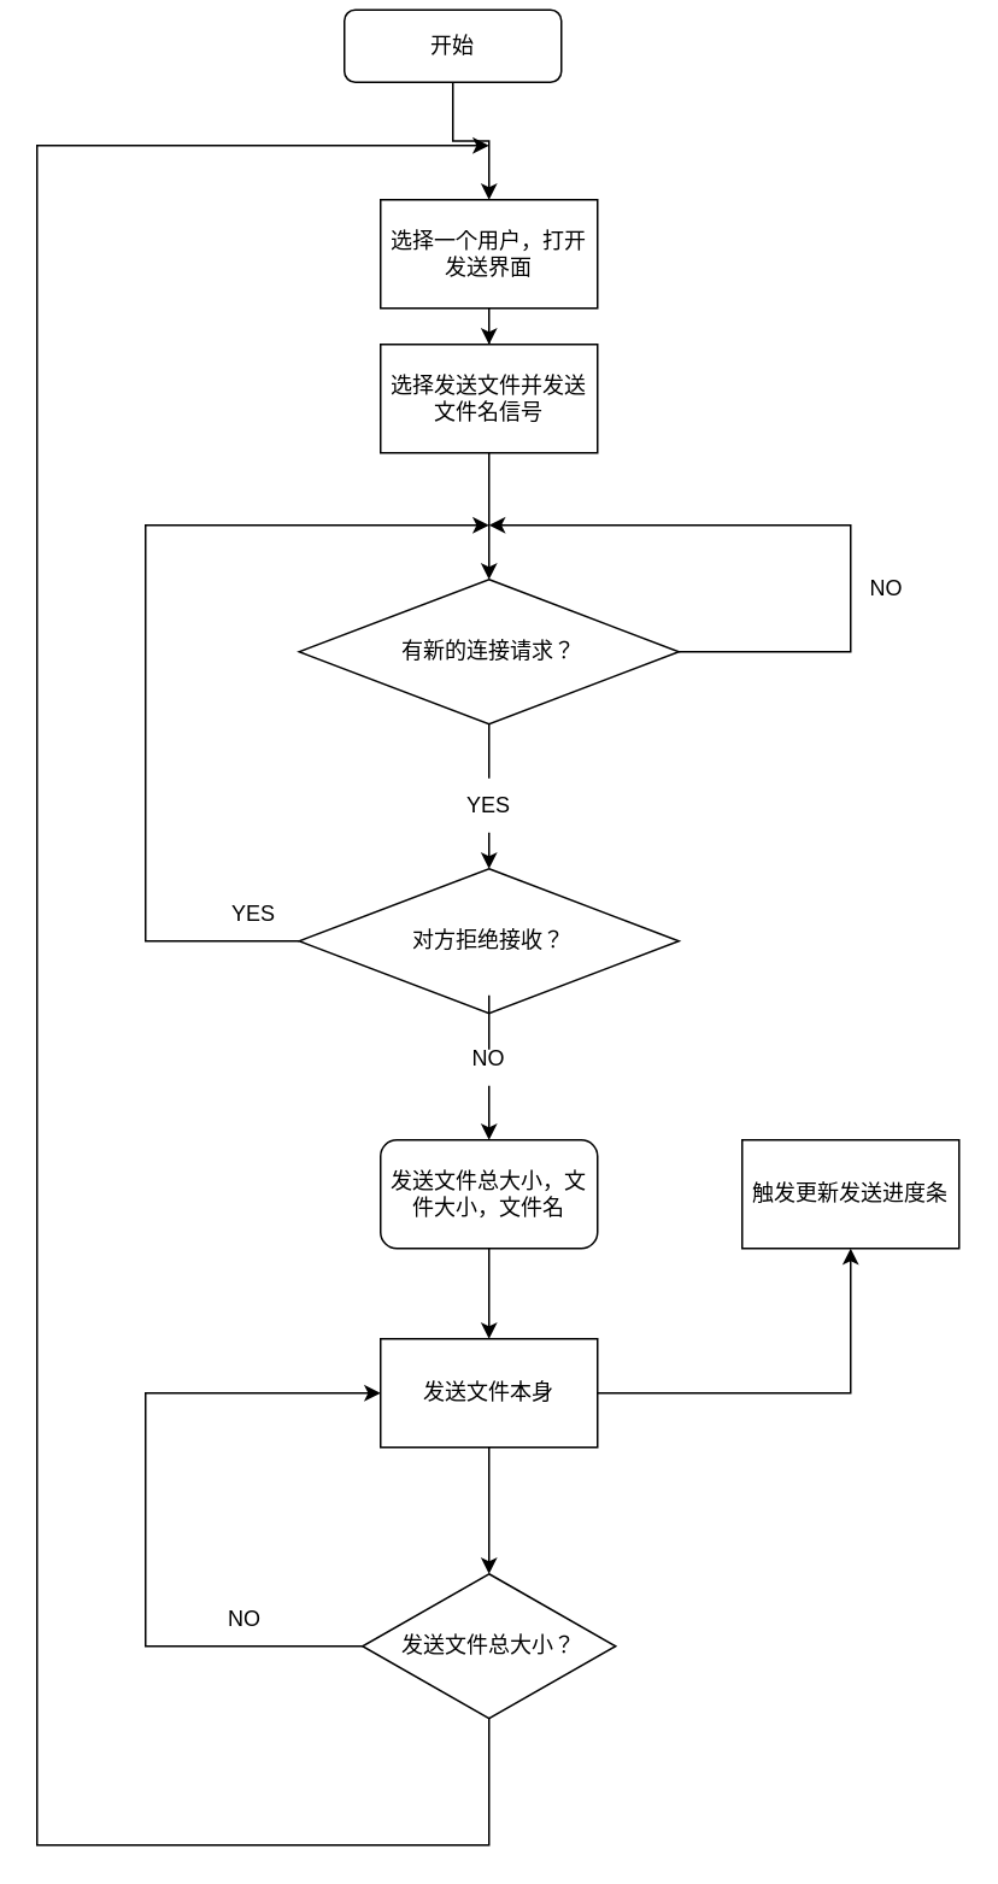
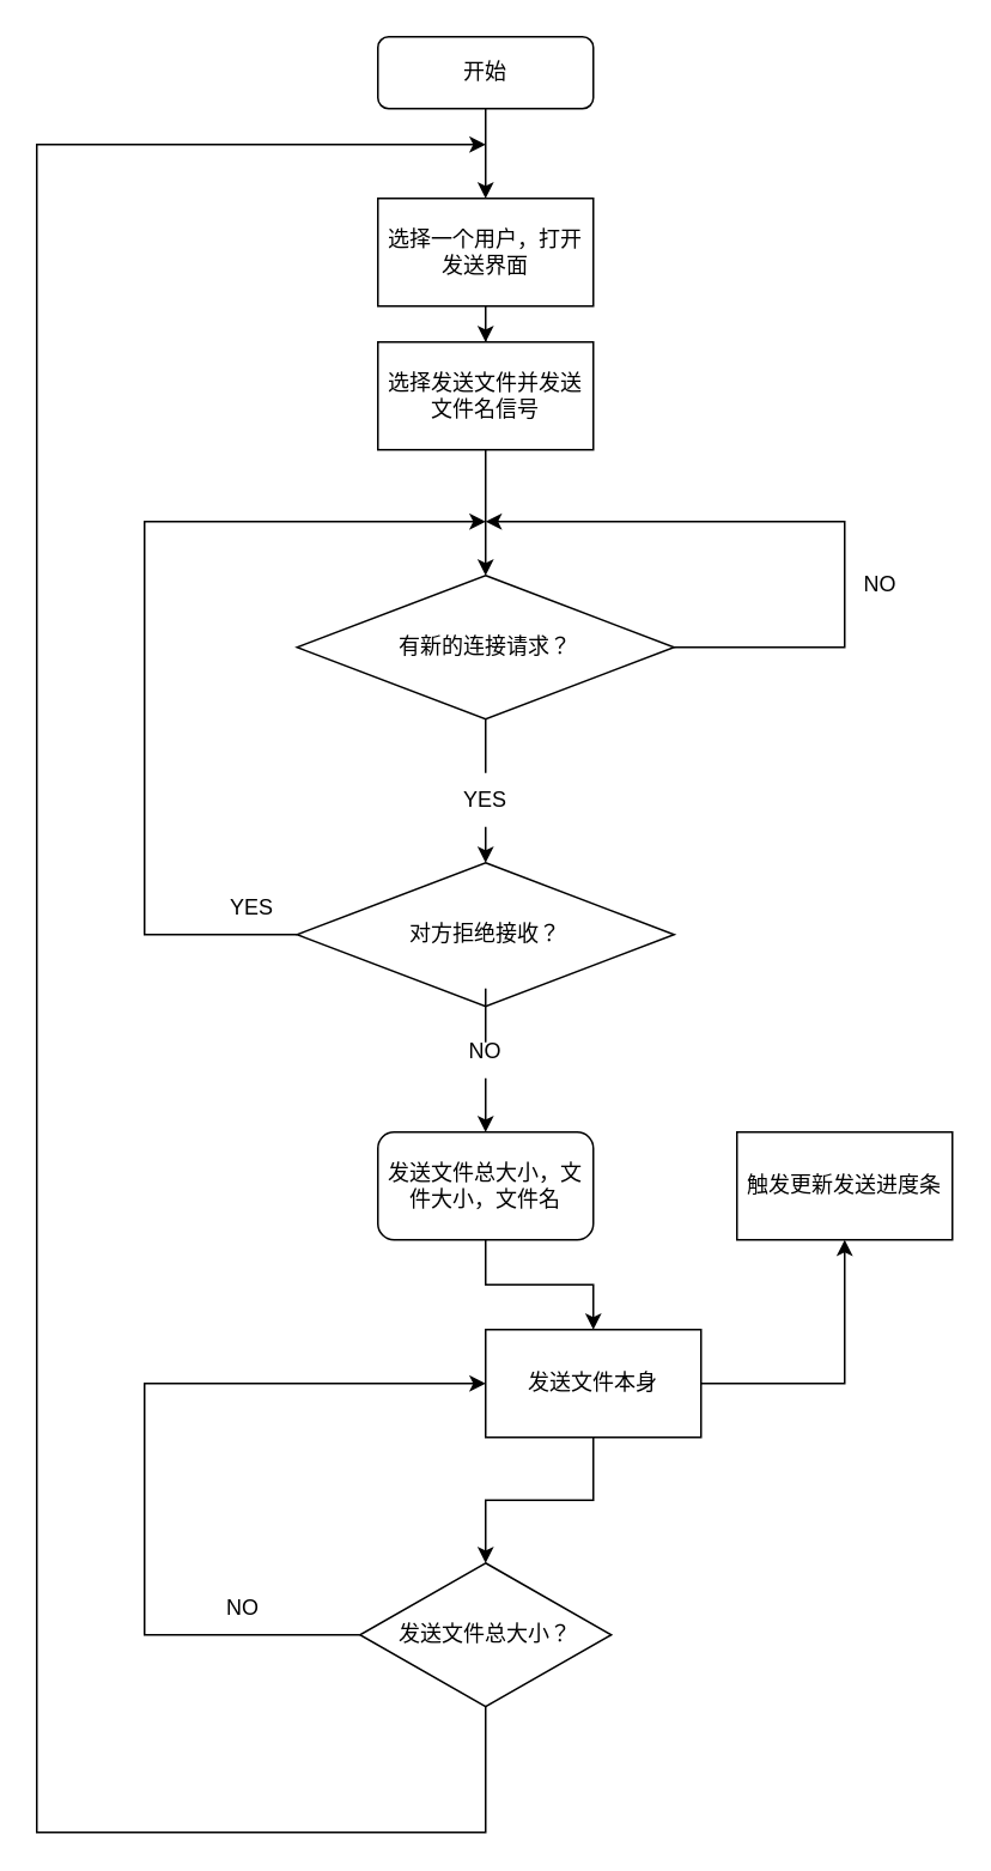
  <mxCell id="0" />
  <mxCell id="1" parent="0" />
  <mxCell id="2" style="edgeStyle=orthogonalEdgeStyle;rounded=0;orthogonalLoop=1;jettySize=auto;html=1;entryX=0.5;entryY=0;entryDx=0;entryDy=0;" parent="1" source="3" target="5" edge="1"><mxGeometry relative="1" as="geometry" /></mxCell>
- <mxCell id="3" value="开始" style="rounded=1;whiteSpace=wrap;html=1;fontSize=12;glass=0;strokeWidth=1;shadow=0;" parent="1" vertex="1"><mxGeometry x="190" y="5" width="120" height="40" as="geometry" /></mxCell>
+ <mxCell id="3" value="开始" style="rounded=1;whiteSpace=wrap;html=1;fontSize=12;glass=0;strokeWidth=1;shadow=0;" parent="1" vertex="1"><mxGeometry x="210" y="20" width="120" height="40" as="geometry" /></mxCell>
  <mxCell id="4" value="" style="edgeStyle=orthogonalEdgeStyle;rounded=0;orthogonalLoop=1;jettySize=auto;html=1;" parent="1" source="5" target="7" edge="1"><mxGeometry relative="1" as="geometry" /></mxCell>
  <mxCell id="5" value="选择一个用户，打开发送界面" style="rounded=0;whiteSpace=wrap;html=1;" parent="1" vertex="1"><mxGeometry x="210" y="110" width="120" height="60" as="geometry" /></mxCell>
  <mxCell id="6" value="" style="edgeStyle=orthogonalEdgeStyle;rounded=0;orthogonalLoop=1;jettySize=auto;html=1;" parent="1" source="7" target="10" edge="1"><mxGeometry relative="1" as="geometry" /></mxCell>
  <mxCell id="7" value="选择发送文件并发送文件名信号" style="rounded=0;whiteSpace=wrap;html=1;" parent="1" vertex="1"><mxGeometry x="210" y="190" width="120" height="60" as="geometry" /></mxCell>
  <mxCell id="8" value="" style="edgeStyle=orthogonalEdgeStyle;rounded=0;orthogonalLoop=1;jettySize=auto;html=1;startArrow=none;" parent="1" source="26" target="13" edge="1"><mxGeometry relative="1" as="geometry"><Array as="points"><mxPoint x="270" y="460" /><mxPoint x="270" y="460" /></Array></mxGeometry></mxCell>
  <mxCell id="9" style="edgeStyle=orthogonalEdgeStyle;rounded=0;orthogonalLoop=1;jettySize=auto;html=1;" parent="1" source="10" edge="1"><mxGeometry relative="1" as="geometry"><mxPoint x="270" y="290" as="targetPoint" /><Array as="points"><mxPoint x="470" y="360" /><mxPoint x="470" y="290" /></Array></mxGeometry></mxCell>
  <mxCell id="10" value="有新的连接请求？" style="rhombus;whiteSpace=wrap;html=1;rounded=0;" parent="1" vertex="1"><mxGeometry x="165" y="320" width="210" height="80" as="geometry" /></mxCell>
  <mxCell id="11" style="edgeStyle=orthogonalEdgeStyle;rounded=0;orthogonalLoop=1;jettySize=auto;html=1;" parent="1" source="13" edge="1"><mxGeometry relative="1" as="geometry"><mxPoint x="270" y="290" as="targetPoint" /><Array as="points"><mxPoint x="80" y="520" /><mxPoint x="80" y="290" /></Array></mxGeometry></mxCell>
  <mxCell id="12" style="edgeStyle=orthogonalEdgeStyle;rounded=0;orthogonalLoop=1;jettySize=auto;html=1;entryX=0.5;entryY=0;entryDx=0;entryDy=0;startArrow=none;" parent="1" source="28" target="15" edge="1"><mxGeometry relative="1" as="geometry"><mxPoint x="270" y="610" as="targetPoint" /></mxGeometry></mxCell>
  <mxCell id="13" value="对方拒绝接收？" style="rhombus;whiteSpace=wrap;html=1;rounded=0;" parent="1" vertex="1"><mxGeometry x="165" y="480" width="210" height="80" as="geometry" /></mxCell>
  <mxCell id="14" style="edgeStyle=orthogonalEdgeStyle;rounded=0;orthogonalLoop=1;jettySize=auto;html=1;entryX=0.5;entryY=0;entryDx=0;entryDy=0;" edge="1" parent="1" source="15" target="19"><mxGeometry relative="1" as="geometry" /></mxCell>
  <mxCell id="15" value="发送文件总大小，文件大小，文件名" style="whiteSpace=wrap;html=1;rounded=1;" parent="1" vertex="1"><mxGeometry x="210" y="630" width="120" height="60" as="geometry" /></mxCell>
  <mxCell id="16" value="触发更新发送进度条" style="rounded=0;whiteSpace=wrap;html=1;" parent="1" vertex="1"><mxGeometry x="410" y="630" width="120" height="60" as="geometry" /></mxCell>
  <mxCell id="17" style="edgeStyle=orthogonalEdgeStyle;rounded=0;orthogonalLoop=1;jettySize=auto;html=1;entryX=0.5;entryY=1;entryDx=0;entryDy=0;" parent="1" source="19" target="16" edge="1"><mxGeometry relative="1" as="geometry" /></mxCell>
  <mxCell id="18" value="" style="edgeStyle=orthogonalEdgeStyle;rounded=0;orthogonalLoop=1;jettySize=auto;html=1;" parent="1" source="19" target="22" edge="1"><mxGeometry relative="1" as="geometry" /></mxCell>
- <mxCell id="19" value="发送文件本身" style="rounded=0;whiteSpace=wrap;html=1;" parent="1" vertex="1"><mxGeometry x="210" y="740" width="120" height="60" as="geometry" /></mxCell>
+ <mxCell id="19" value="发送文件本身" style="rounded=0;whiteSpace=wrap;html=1;" parent="1" vertex="1"><mxGeometry x="270" y="740" width="120" height="60" as="geometry" /></mxCell>
  <mxCell id="20" style="edgeStyle=orthogonalEdgeStyle;rounded=0;orthogonalLoop=1;jettySize=auto;html=1;entryX=0;entryY=0.5;entryDx=0;entryDy=0;" parent="1" source="22" target="19" edge="1"><mxGeometry relative="1" as="geometry"><mxPoint x="10" y="760" as="targetPoint" /><Array as="points"><mxPoint x="80" y="910" /><mxPoint x="80" y="770" /></Array></mxGeometry></mxCell>
  <mxCell id="21" style="edgeStyle=orthogonalEdgeStyle;rounded=0;orthogonalLoop=1;jettySize=auto;html=1;" parent="1" source="22" edge="1"><mxGeometry relative="1" as="geometry"><mxPoint x="270" y="80" as="targetPoint" /><Array as="points"><mxPoint x="270" y="1020" /><mxPoint x="20" y="1020" /><mxPoint x="20" y="80" /></Array></mxGeometry></mxCell>
  <mxCell id="22" value="发送文件总大小？" style="rhombus;whiteSpace=wrap;html=1;rounded=0;" parent="1" vertex="1"><mxGeometry x="200" y="870" width="140" height="80" as="geometry" /></mxCell>
  <mxCell id="23" value="NO" style="text;html=1;strokeColor=none;fillColor=none;align=center;verticalAlign=middle;whiteSpace=wrap;rounded=0;" parent="1" vertex="1"><mxGeometry x="460" y="310" width="60" height="30" as="geometry" /></mxCell>
  <mxCell id="24" value="YES" style="text;html=1;strokeColor=none;fillColor=none;align=center;verticalAlign=middle;whiteSpace=wrap;rounded=0;" parent="1" vertex="1"><mxGeometry x="110" y="490" width="60" height="30" as="geometry" /></mxCell>
  <mxCell id="25" value="NO" style="text;html=1;strokeColor=none;fillColor=none;align=center;verticalAlign=middle;whiteSpace=wrap;rounded=0;" parent="1" vertex="1"><mxGeometry x="105" y="880" width="60" height="30" as="geometry" /></mxCell>
  <mxCell id="26" value="YES" style="text;html=1;strokeColor=none;fillColor=none;align=center;verticalAlign=middle;whiteSpace=wrap;rounded=0;" parent="1" vertex="1"><mxGeometry x="240" y="430" width="60" height="30" as="geometry" /></mxCell>
  <mxCell id="27" value="" style="edgeStyle=orthogonalEdgeStyle;rounded=0;orthogonalLoop=1;jettySize=auto;html=1;endArrow=none;" edge="1" parent="1" source="10" target="26"><mxGeometry relative="1" as="geometry"><mxPoint x="270" y="400" as="sourcePoint" /><mxPoint x="270" y="480" as="targetPoint" /></mxGeometry></mxCell>
  <mxCell id="28" value="NO" style="text;html=1;strokeColor=none;fillColor=none;align=center;verticalAlign=middle;whiteSpace=wrap;rounded=0;" vertex="1" parent="1"><mxGeometry x="240" y="570" width="60" height="30" as="geometry" /></mxCell>
  <mxCell id="29" value="" style="edgeStyle=orthogonalEdgeStyle;rounded=0;orthogonalLoop=1;jettySize=auto;html=1;entryX=0.5;entryY=0;entryDx=0;entryDy=0;endArrow=none;" edge="1" parent="1" source="13" target="28"><mxGeometry relative="1" as="geometry"><mxPoint x="270" y="610" as="targetPoint" /><mxPoint x="270" y="560" as="sourcePoint" /></mxGeometry></mxCell>
